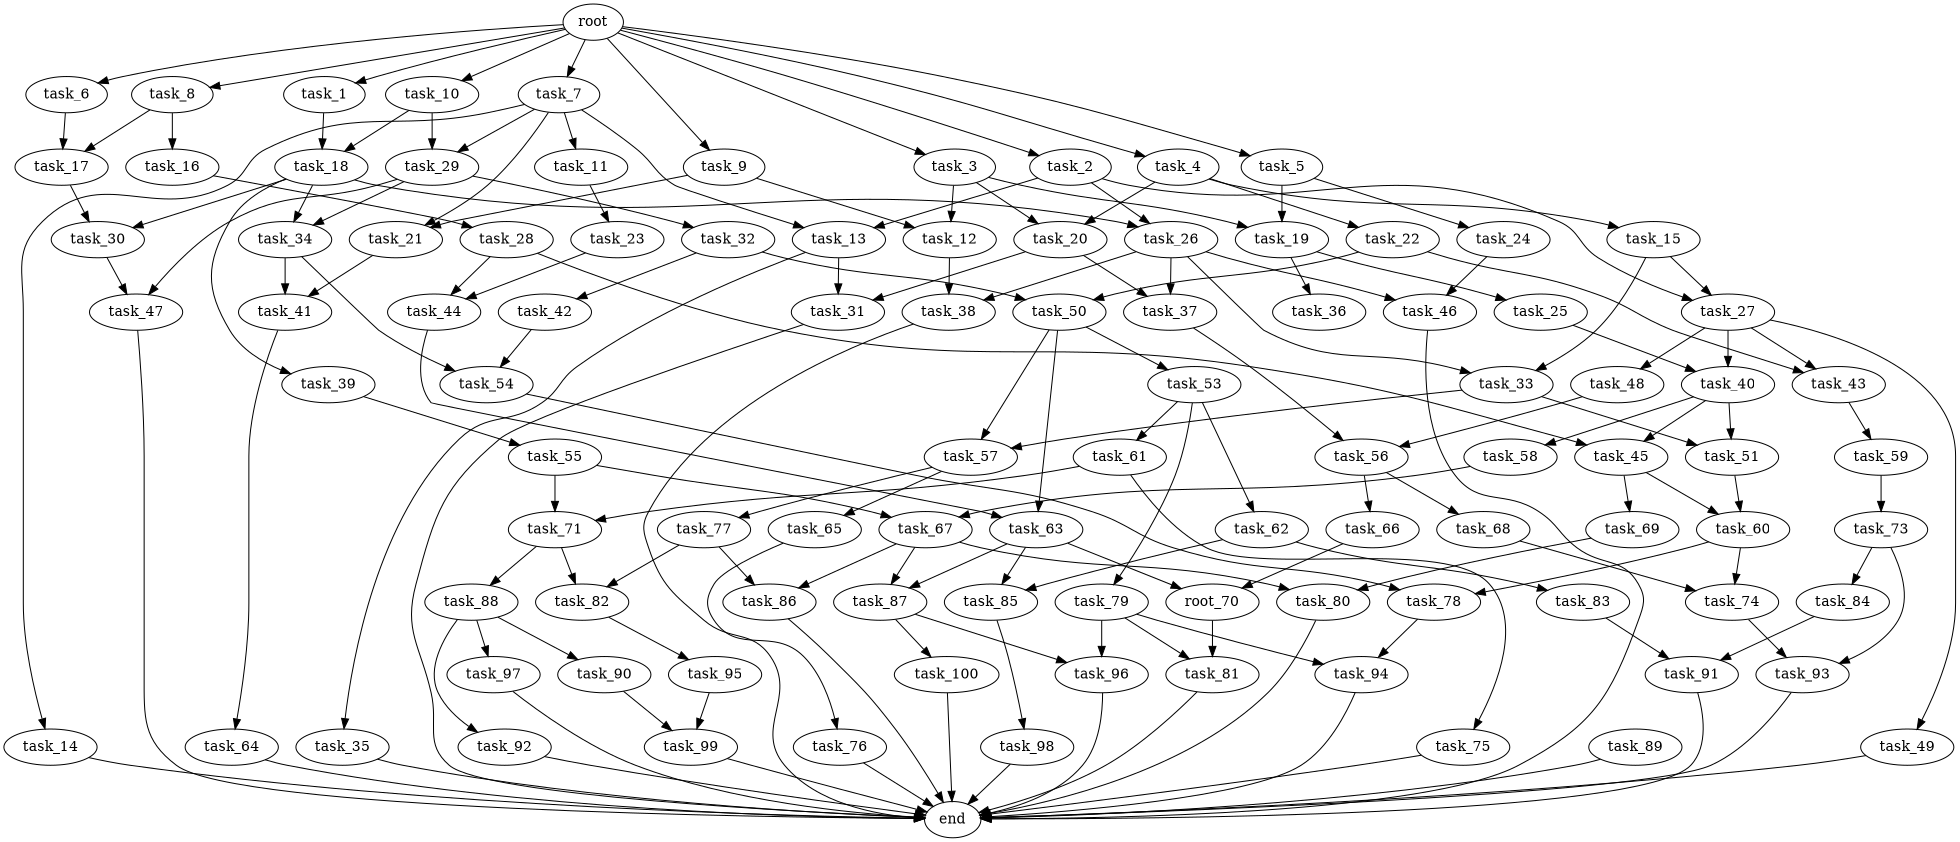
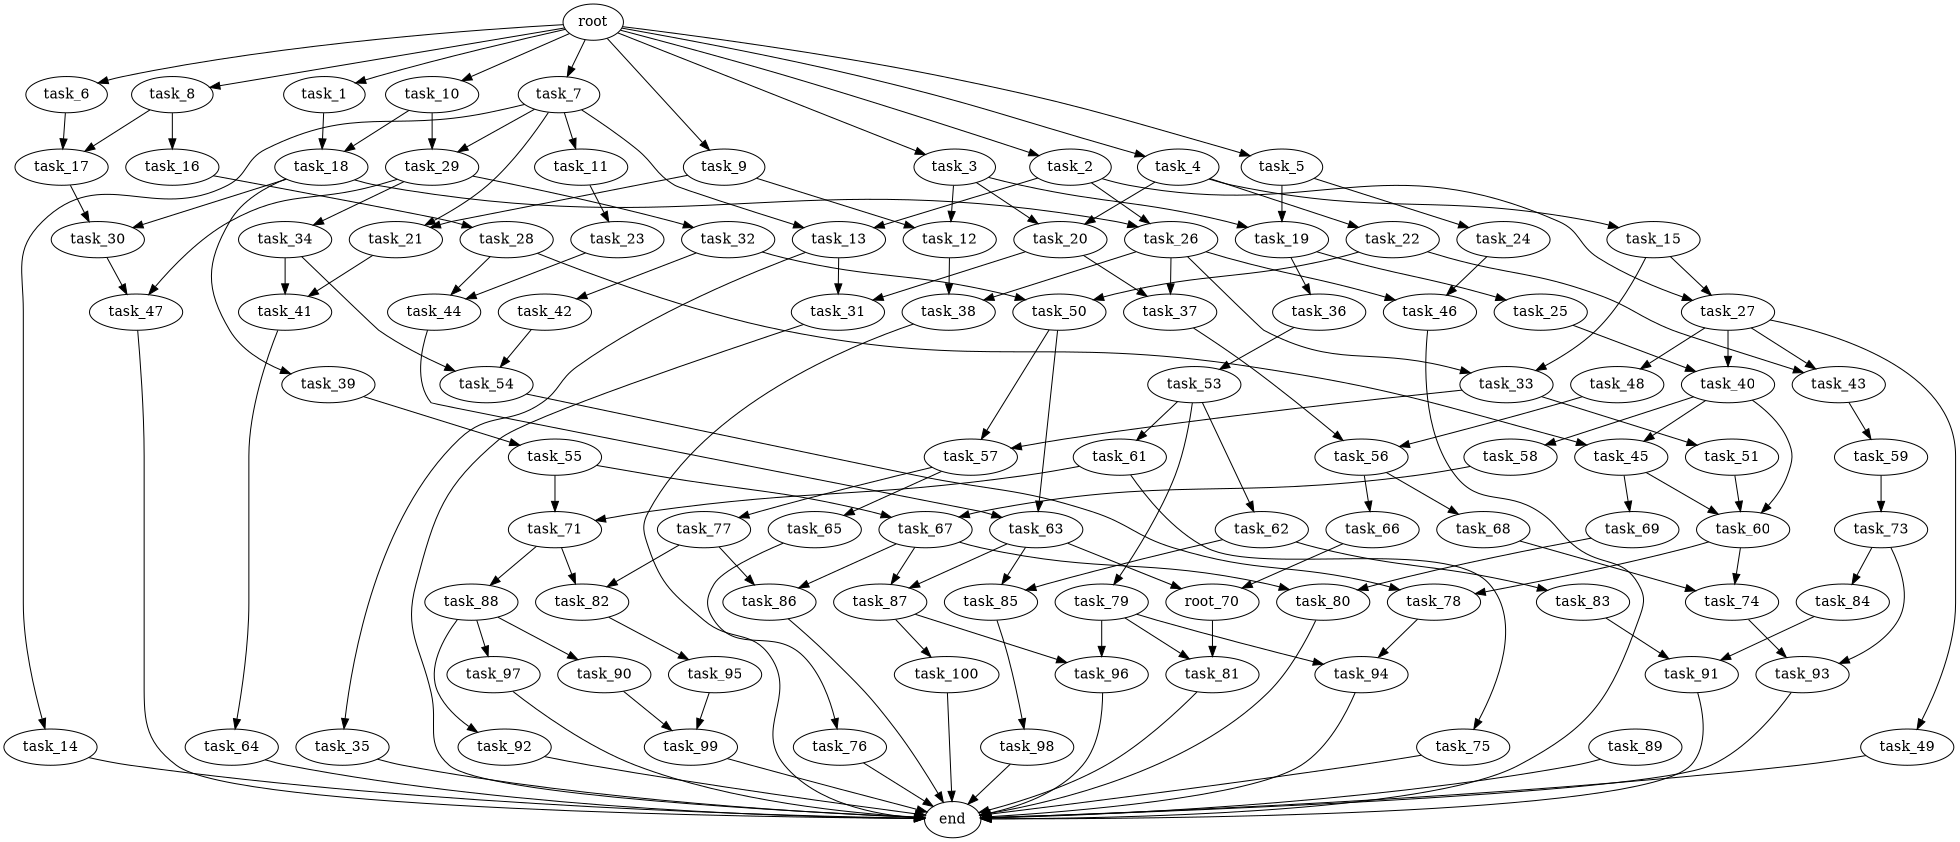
  digraph {
    task_7
    task_29
    task_14
    task_21
    task_13
    task_11
    task_34
    task_47
    task_32
    end
    task_41
    task_35
    task_31
    task_23
    task_54
    task_42
    task_50
    task_65
    task_76
    task_15
    task_33
    task_27
    task_51
    task_57
    task_48
    task_49
    task_40
    task_43
    task_56
    task_66
    task_68
    task_91
    task_44
    task_63
    n35 [label=root_70]
    task_85
    task_87
    task_55
    task_67
    task_71
    task_86
    task_80
    task_82
    task_88
    task_9
    task_12
    task_38
    task_84
    task_81
    task_98
    task_78
    task_64
    task_37
    task_16
    task_28
    task_45
    task_79
    task_96
    task_94
    task_39
    task_92
    task_60
    task_74
    task_93
    task_100
    task_53
    task_62
    task_61
    task_83
    task_75
    task_20
    task_25
    task_58
    task_69
    task_89
    root
    task_5
    task_10
    task_6
    task_8
    task_2
    task_3
    task_1
    task_4
    task_24
    task_19
    task_18
    task_17
    task_26
    task_22
    task_46
    task_36
    task_30
    task_77
    task_95
    task_59
    task_99
    task_97
    task_73
    task_90
    task_7 -> task_29
    task_7 -> task_14
    task_7 -> task_21
    task_7 -> task_13
    task_7 -> task_11
    task_29 -> task_34
    task_29 -> task_47
    task_29 -> task_32
    task_14 -> end
    task_21 -> task_41
    task_13 -> task_35
    task_13 -> task_31
    task_11 -> task_23
    task_34 -> task_41
    task_34 -> task_54
    task_47 -> end
    task_32 -> task_42
    task_32 -> task_50
    task_41 -> task_64
    task_35 -> end
    task_31 -> end
    task_23 -> task_44
    task_54 -> task_78
    task_42 -> task_54
    task_50 -> task_57
    task_50 -> task_63
    task_65 -> task_76
    task_76 -> end
    task_15 -> task_33
    task_15 -> task_27
    task_33 -> task_51
    task_33 -> task_57
    task_27 -> task_48
    task_27 -> task_49
    task_27 -> task_40
    task_27 -> task_43
    task_51 -> task_60
    task_57 -> task_65
    task_57 -> task_77
    task_48 -> task_56
    task_49 -> end
-   task_40 -> task_51
+   task_40 -> task_60
    task_40 -> task_45
    task_40 -> task_58
    task_43 -> task_59
    task_56 -> task_66
    task_56 -> task_68
    task_66 -> n35
    task_68 -> task_74
    task_91 -> end
    task_44 -> task_63
    task_63 -> n35
    task_63 -> task_85
    task_63 -> task_87
    n35 -> task_81
    task_85 -> task_98
    task_87 -> task_96
    task_87 -> task_100
    task_55 -> task_67
    task_55 -> task_71
    task_67 -> task_87
    task_67 -> task_86
    task_67 -> task_80
    task_71 -> task_82
    task_71 -> task_88
    task_86 -> end
    task_80 -> end
    task_82 -> task_95
    task_88 -> task_92
    task_88 -> task_97
    task_88 -> task_90
    task_9 -> task_21
    task_9 -> task_12
    task_12 -> task_38
    task_38 -> end
    task_84 -> task_91
    task_81 -> end
    task_98 -> end
    task_78 -> task_94
    task_64 -> end
    task_37 -> task_56
    task_16 -> task_28
    task_28 -> task_44
    task_28 -> task_45
    task_45 -> task_60
    task_45 -> task_69
    task_79 -> task_81
    task_79 -> task_96
    task_79 -> task_94
    task_96 -> end
    task_94 -> end
    task_39 -> task_55
    task_92 -> end
    task_60 -> task_78
    task_60 -> task_74
    task_74 -> task_93
    task_93 -> end
    task_100 -> end
    task_53 -> task_79
    task_53 -> task_62
    task_53 -> task_61
    task_62 -> task_85
    task_62 -> task_83
    task_61 -> task_71
    task_61 -> task_75
    task_83 -> task_91
    task_75 -> end
    task_20 -> task_31
    task_20 -> task_37
    task_25 -> task_40
    task_58 -> task_67
    task_69 -> task_80
    task_89 -> end
    root -> task_7
    root -> task_9
    root -> task_5
    root -> task_10
    root -> task_6
    root -> task_8
    root -> task_2
    root -> task_3
    root -> task_1
    root -> task_4
    task_5 -> task_24
    task_5 -> task_19
    task_10 -> task_29
    task_10 -> task_18
    task_6 -> task_17
    task_8 -> task_16
    task_8 -> task_17
    task_2 -> task_13
    task_2 -> task_27
    task_2 -> task_26
    task_3 -> task_12
    task_3 -> task_20
    task_3 -> task_19
    task_1 -> task_18
    task_4 -> task_15
    task_4 -> task_20
    task_4 -> task_22
    task_24 -> task_46
    task_19 -> task_25
    task_19 -> task_36
-   task_18 -> task_34
    task_18 -> task_39
    task_18 -> task_26
    task_18 -> task_30
    task_17 -> task_30
    task_26 -> task_33
    task_26 -> task_38
    task_26 -> task_37
    task_26 -> task_46
    task_22 -> task_50
    task_22 -> task_43
    task_46 -> end
-   task_50 -> task_53
+   task_36 -> task_53
    task_30 -> task_47
    task_77 -> task_86
    task_77 -> task_82
    task_95 -> task_99
    task_59 -> task_73
    task_99 -> end
    task_97 -> end
    task_73 -> task_84
    task_73 -> task_93
    task_90 -> task_99
  }
